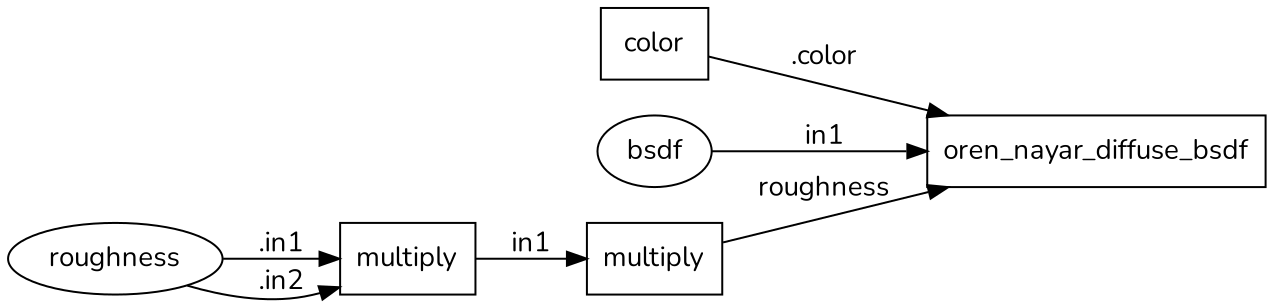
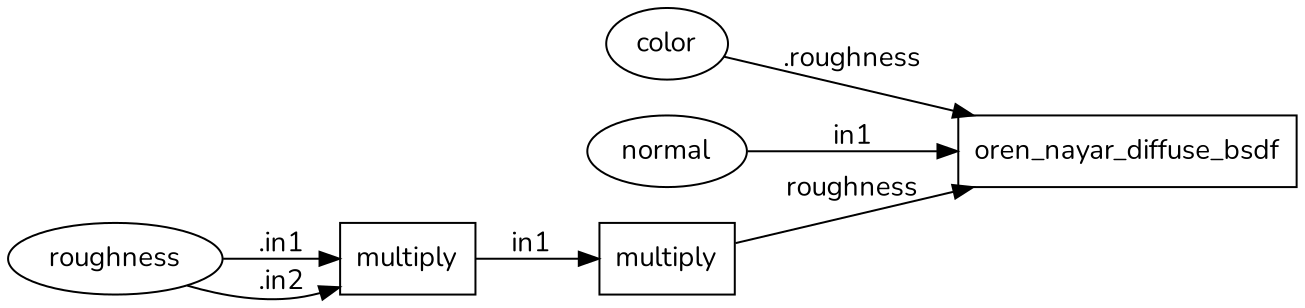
  digraph {
    fontname=Nunito
    rankdir=LR
    node [fontname=Nunito shape=box]
    edge [fontname=Nunito]
    n1 [label=oren_nayar_diffuse_bsdf]
-   n2 [label=color]
-   n3 [label=bsdf shape=ellipse]
+   n2 [label=color shape=ellipse]
+   n3 [label=normal shape=ellipse]
    n4 [label=multiply]
    n5 [label=multiply]
    n6 [label=roughness shape=ellipse]
-   n2 -> n1 [label=".color"]
+   n2 -> n1 [label=".roughness"]
    n3 -> n1 [label=in1]
    n4 -> n1 [label=roughness]
    n5 -> n4 [label=in1]
    n6 -> n5 [label=".in1"]
    n6 -> n5 [label=".in2"]
  }
